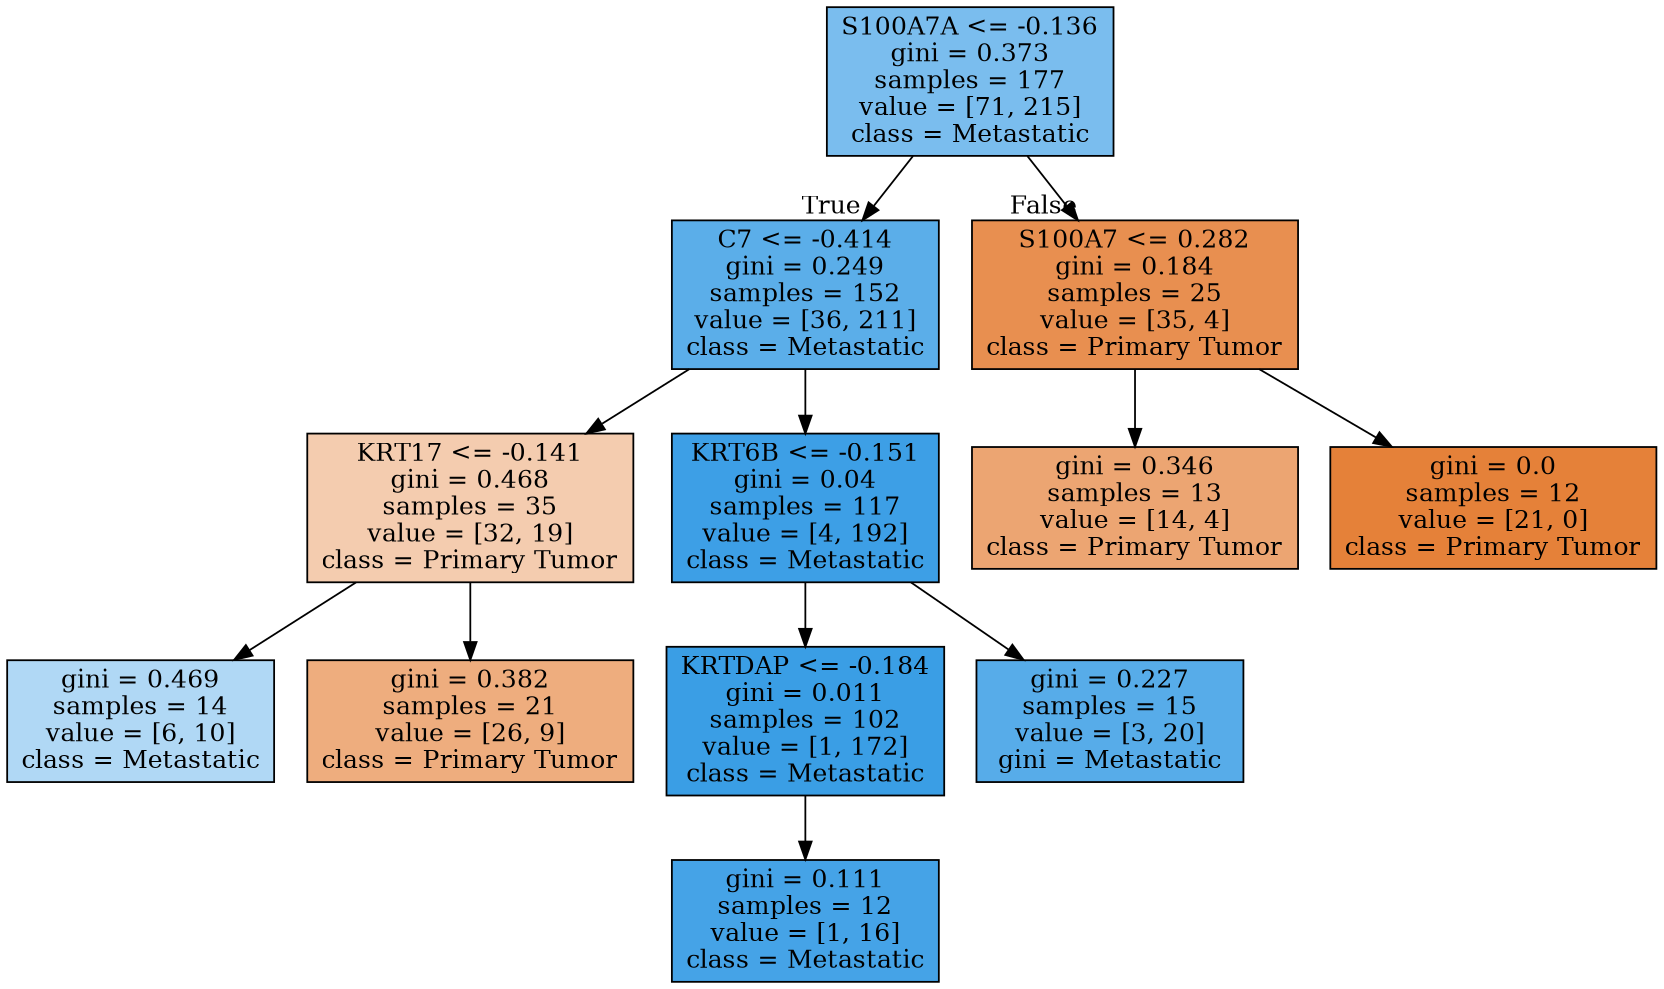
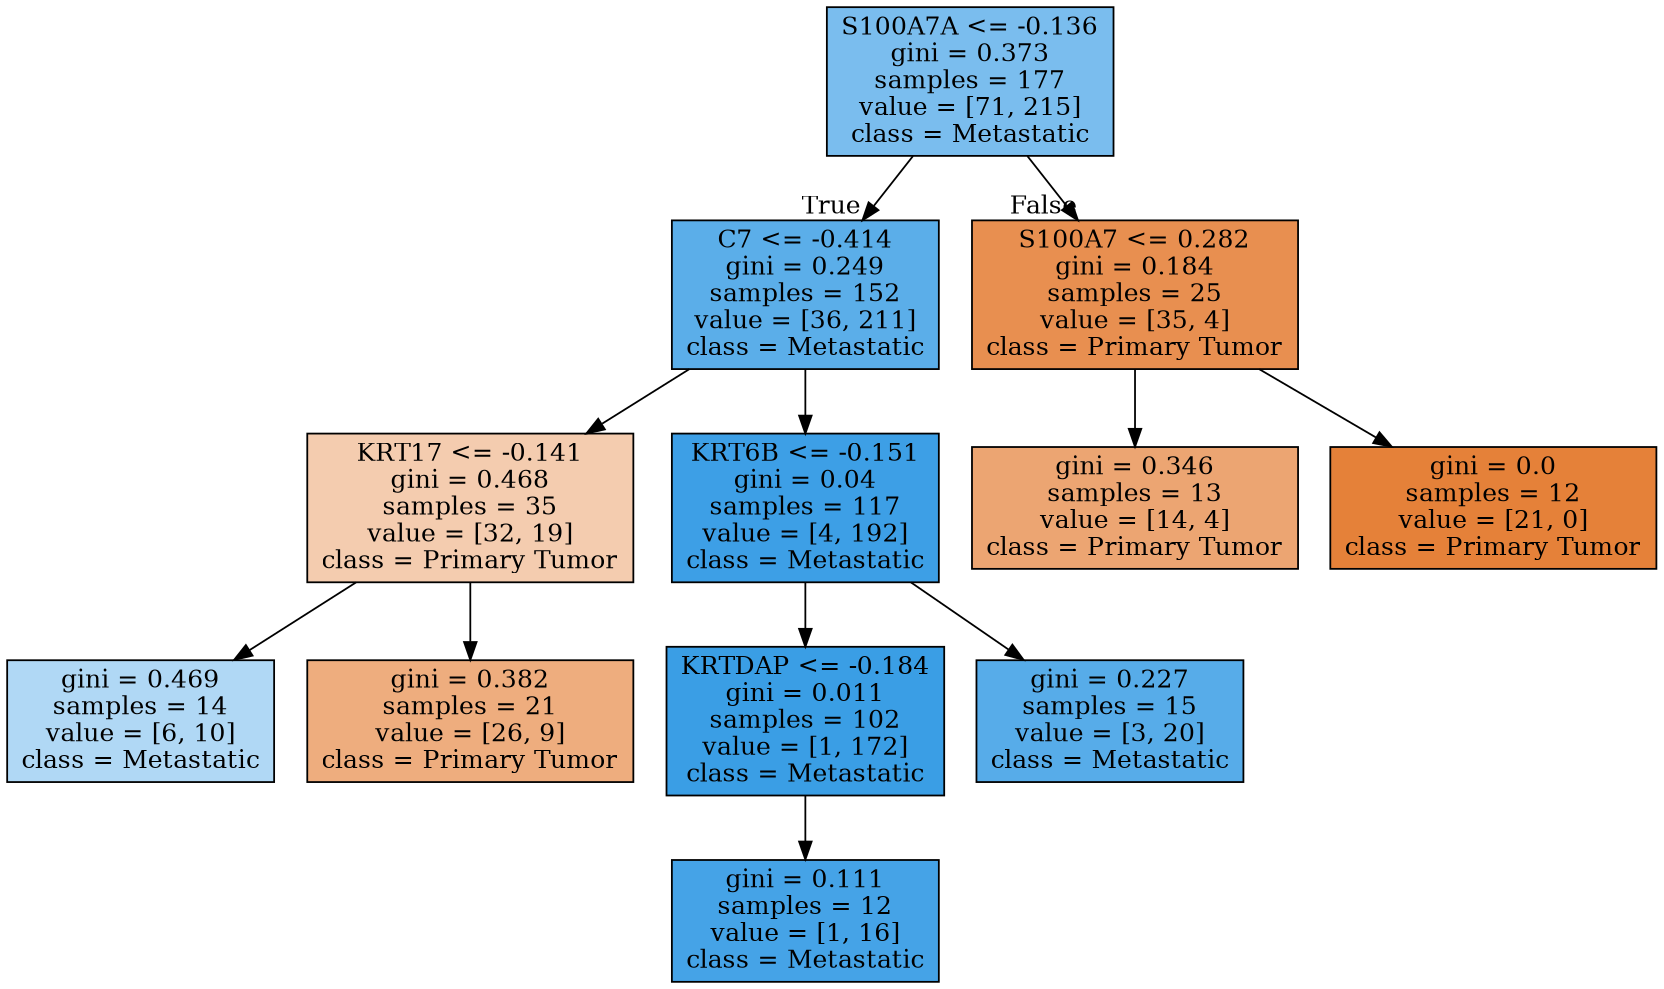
  digraph {
    node [color=black shape=box style=filled]
    n1 [fillcolor="#7abdee" label="S100A7A <= -0.136\ngini = 0.373\nsamples = 177\nvalue = [71, 215]\nclass = Metastatic"]
    n2 [fillcolor="#5baee9" label="C7 <= -0.414\ngini = 0.249\nsamples = 152\nvalue = [36, 211]\nclass = Metastatic"]
    n3 [fillcolor="#e88f50" label="S100A7 <= 0.282\ngini = 0.184\nsamples = 25\nvalue = [35, 4]\nclass = Primary Tumor"]
    n4 [fillcolor="#f4ccaf" label="KRT17 <= -0.141\ngini = 0.468\nsamples = 35\nvalue = [32, 19]\nclass = Primary Tumor"]
    n5 [fillcolor="#3d9fe6" label="KRT6B <= -0.151\ngini = 0.04\nsamples = 117\nvalue = [4, 192]\nclass = Metastatic"]
    n6 [fillcolor="#eca572" label="gini = 0.346\nsamples = 13\nvalue = [14, 4]\nclass = Primary Tumor"]
    n7 [fillcolor="#e58139" label="gini = 0.0\nsamples = 12\nvalue = [21, 0]\nclass = Primary Tumor"]
    n8 [fillcolor="#b0d8f5" label="gini = 0.469\nsamples = 14\nvalue = [6, 10]\nclass = Metastatic"]
    n9 [fillcolor="#eead7e" label="gini = 0.382\nsamples = 21\nvalue = [26, 9]\nclass = Primary Tumor"]
    n10 [fillcolor="#3a9ee5" label="KRTDAP <= -0.184\ngini = 0.011\nsamples = 102\nvalue = [1, 172]\nclass = Metastatic"]
-   n11 [fillcolor="#57ace9" label="gini = 0.227\nsamples = 15\nvalue = [3, 20]\ngini = Metastatic"]
+   n11 [fillcolor="#57ace9" label="gini = 0.227\nsamples = 15\nvalue = [3, 20]\nclass = Metastatic"]
    n12 [fillcolor="#45a3e7" label="gini = 0.111\nsamples = 12\nvalue = [1, 16]\nclass = Metastatic"]
    n1 -> n2 [headlabel=True labelangle=45 labeldistance=2.5]
    n1 -> n3 [headlabel=False labelangle=-45 labeldistance=2.5]
    n2 -> n4
    n2 -> n5
    n3 -> n6
    n3 -> n7
    n4 -> n8
    n4 -> n9
    n5 -> n10
    n5 -> n11
    n10 -> n12
  }
